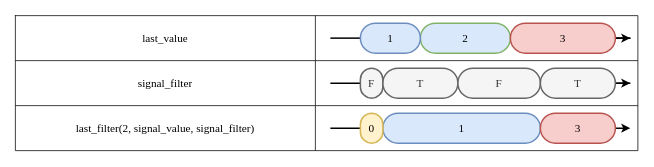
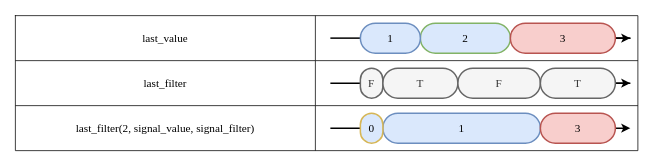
  <mxCell id="0" />
  <mxCell id="1" parent="0" />
  <mxCell id="2" value="" style="shape=table;startSize=0;container=1;collapsible=0;childLayout=tableLayout;fontSize=15;align=center;fontFamily=Lucida Console;strokeWidth=1;fillColor=none;" parent="1" vertex="1"><mxGeometry x="20" y="20" width="830" height="180" as="geometry" /></mxCell>
  <mxCell id="3" style="shape=tableRow;horizontal=0;startSize=0;swimlaneHead=0;swimlaneBody=0;strokeColor=inherit;top=0;left=0;bottom=0;right=0;collapsible=0;dropTarget=0;fillColor=none;points=[[0,0.5],[1,0.5]];portConstraint=eastwest;fontSize=15;fontFamily=Lucida Console;strokeWidth=2;" parent="2" vertex="1"><mxGeometry width="830" height="60" as="geometry" /></mxCell>
  <mxCell id="4" value="last_value" style="shape=partialRectangle;html=1;whiteSpace=wrap;connectable=0;strokeColor=inherit;overflow=hidden;fillColor=none;top=0;left=0;bottom=0;right=0;pointerEvents=1;fontSize=15;fontFamily=Lucida Console;align=center;strokeWidth=2;" parent="3" vertex="1"><mxGeometry width="400" height="60" as="geometry"><mxRectangle width="400" height="60" as="alternateBounds" /></mxGeometry></mxCell>
  <mxCell id="5" style="shape=partialRectangle;html=1;whiteSpace=wrap;connectable=0;strokeColor=inherit;overflow=hidden;fillColor=none;top=0;left=0;bottom=0;right=0;pointerEvents=1;fontSize=15;fontFamily=Lucida Console;align=center;strokeWidth=2;" parent="3" vertex="1"><mxGeometry x="400" width="430" height="60" as="geometry"><mxRectangle width="430" height="60" as="alternateBounds" /></mxGeometry></mxCell>
  <mxCell id="6" value="" style="shape=tableRow;horizontal=0;startSize=0;swimlaneHead=0;swimlaneBody=0;strokeColor=inherit;top=0;left=0;bottom=0;right=0;collapsible=0;dropTarget=0;fillColor=none;points=[[0,0.5],[1,0.5]];portConstraint=eastwest;fontSize=15;fontFamily=Lucida Console;strokeWidth=2;" parent="2" vertex="1"><mxGeometry y="60" width="830" height="60" as="geometry" /></mxCell>
- <mxCell id="7" value="signal_filter" style="shape=partialRectangle;html=1;whiteSpace=wrap;connectable=0;strokeColor=inherit;overflow=hidden;fillColor=none;top=0;left=0;bottom=0;right=0;pointerEvents=1;fontSize=15;fontFamily=Lucida Console;align=center;strokeWidth=2;" parent="6" vertex="1"><mxGeometry width="400" height="60" as="geometry"><mxRectangle width="400" height="60" as="alternateBounds" /></mxGeometry></mxCell>
+ <mxCell id="7" value="last_filter" style="shape=partialRectangle;html=1;whiteSpace=wrap;connectable=0;strokeColor=inherit;overflow=hidden;fillColor=none;top=0;left=0;bottom=0;right=0;pointerEvents=1;fontSize=15;fontFamily=Lucida Console;align=center;strokeWidth=2;" parent="6" vertex="1"><mxGeometry width="400" height="60" as="geometry"><mxRectangle width="400" height="60" as="alternateBounds" /></mxGeometry></mxCell>
  <mxCell id="8" value="" style="shape=partialRectangle;html=1;whiteSpace=wrap;connectable=0;strokeColor=inherit;overflow=hidden;fillColor=none;top=0;left=0;bottom=0;right=0;pointerEvents=1;fontSize=15;fontFamily=Lucida Console;align=center;strokeWidth=2;" parent="6" vertex="1"><mxGeometry x="400" width="430" height="60" as="geometry"><mxRectangle width="430" height="60" as="alternateBounds" /></mxGeometry></mxCell>
  <mxCell id="9" value="" style="shape=tableRow;horizontal=0;startSize=0;swimlaneHead=0;swimlaneBody=0;strokeColor=inherit;top=0;left=0;bottom=0;right=0;collapsible=0;dropTarget=0;fillColor=none;points=[[0,0.5],[1,0.5]];portConstraint=eastwest;fontSize=15;fontFamily=Lucida Console;strokeWidth=2;" parent="2" vertex="1"><mxGeometry y="120" width="830" height="60" as="geometry" /></mxCell>
  <mxCell id="10" value="last_filter(2, signal_value, signal_filter)" style="shape=partialRectangle;html=1;whiteSpace=wrap;connectable=0;strokeColor=inherit;overflow=hidden;fillColor=none;top=0;left=0;bottom=0;right=0;pointerEvents=1;fontSize=15;fontFamily=Lucida Console;align=center;strokeWidth=2;" parent="9" vertex="1"><mxGeometry width="400" height="60" as="geometry"><mxRectangle width="400" height="60" as="alternateBounds" /></mxGeometry></mxCell>
  <mxCell id="11" value="" style="shape=partialRectangle;html=1;whiteSpace=wrap;connectable=0;strokeColor=inherit;overflow=hidden;fillColor=none;top=0;left=0;bottom=0;right=0;pointerEvents=1;fontSize=15;fontFamily=Lucida Console;align=center;strokeWidth=2;" parent="9" vertex="1"><mxGeometry x="400" width="430" height="60" as="geometry"><mxRectangle width="430" height="60" as="alternateBounds" /></mxGeometry></mxCell>
  <mxCell id="12" value="" style="group;fontFamily=Lucida Console;fontSize=15;strokeWidth=2;" parent="1" vertex="1" connectable="0"><mxGeometry x="440" y="150" width="400" height="40" as="geometry" /></mxCell>
  <mxCell id="13" value="" style="endArrow=classic;html=1;rounded=0;endFill=1;fontFamily=Lucida Console;fontSize=15;strokeWidth=2;" parent="12" edge="1"><mxGeometry width="50" height="50" relative="1" as="geometry"><mxPoint x="320.0" y="20" as="sourcePoint" /><mxPoint x="400" y="20" as="targetPoint" /></mxGeometry></mxCell>
  <mxCell id="14" value="" style="endArrow=none;html=1;rounded=0;endFill=0;fontFamily=Lucida Console;fontSize=15;strokeWidth=2;" parent="12" edge="1"><mxGeometry width="50" height="50" relative="1" as="geometry"><mxPoint y="20" as="sourcePoint" /><mxPoint x="70.0" y="20" as="targetPoint" /></mxGeometry></mxCell>
  <mxCell id="15" value="" style="endArrow=none;html=1;rounded=0;endFill=0;fontFamily=Lucida Console;fontSize=15;strokeWidth=2;" parent="12" edge="1"><mxGeometry width="50" height="50" relative="1" as="geometry"><mxPoint x="110.0" y="20" as="sourcePoint" /><mxPoint x="270" y="20" as="targetPoint" /></mxGeometry></mxCell>
  <mxCell id="16" value="" style="endArrow=none;html=1;rounded=0;endFill=0;fontFamily=Lucida Console;fontSize=15;strokeWidth=2;" parent="12" edge="1"><mxGeometry width="50" height="50" relative="1" as="geometry"><mxPoint x="270" y="20" as="sourcePoint" /><mxPoint x="280.0" y="20" as="targetPoint" /></mxGeometry></mxCell>
  <mxCell id="17" value="1" style="rounded=1;whiteSpace=wrap;html=1;fillColor=#dae8fc;strokeColor=#6c8ebf;strokeWidth=2;arcSize=50;fontFamily=Lucida Console;fontSize=15;" vertex="1" parent="12"><mxGeometry x="70" width="210" height="40" as="geometry" /></mxCell>
  <mxCell id="18" value="3" style="rounded=1;whiteSpace=wrap;html=1;fillColor=#f8cecc;strokeColor=#b85450;strokeWidth=2;arcSize=50;fontFamily=Lucida Console;fontSize=15;" vertex="1" parent="12"><mxGeometry x="280" width="100" height="40" as="geometry" /></mxCell>
- <mxCell id="19" value="0" style="rounded=1;whiteSpace=wrap;html=1;fillColor=#fff2cc;strokeColor=#d6b656;strokeWidth=2;arcSize=50;fontFamily=Lucida Console;fontSize=15;" vertex="1" parent="12"><mxGeometry x="40" width="30" height="40" as="geometry" /></mxCell>
+ <mxCell id="19" value="0" style="rounded=1;whiteSpace=wrap;html=1;fillColor=#dae8fc;strokeColor=#d6b656;strokeWidth=2;arcSize=50;fontFamily=Lucida Console;fontSize=15;" vertex="1" parent="12"><mxGeometry x="40" width="30" height="40" as="geometry" /></mxCell>
  <mxCell id="20" value="" style="group;fontFamily=Lucida Console;fontSize=15;strokeWidth=2;" parent="1" vertex="1" connectable="0"><mxGeometry x="440" y="90" width="400" height="40" as="geometry" /></mxCell>
  <mxCell id="21" value="" style="endArrow=classic;html=1;rounded=0;fontFamily=Lucida Console;fontSize=15;strokeWidth=2;" parent="20" edge="1"><mxGeometry width="50" height="50" relative="1" as="geometry"><mxPoint x="270.0" y="20" as="sourcePoint" /><mxPoint x="400" y="20" as="targetPoint" /></mxGeometry></mxCell>
  <mxCell id="22" value="" style="endArrow=none;html=1;rounded=0;endFill=0;fontFamily=Lucida Console;fontSize=15;strokeWidth=2;" parent="20" edge="1"><mxGeometry width="50" height="50" relative="1" as="geometry"><mxPoint y="20" as="sourcePoint" /><mxPoint x="70.0" y="20" as="targetPoint" /></mxGeometry></mxCell>
  <mxCell id="23" value="" style="endArrow=none;html=1;rounded=0;endFill=0;fontFamily=Lucida Console;fontSize=15;strokeWidth=2;" parent="20" edge="1"><mxGeometry width="50" height="50" relative="1" as="geometry"><mxPoint x="110.0" y="20" as="sourcePoint" /><mxPoint x="400" y="20" as="targetPoint" /></mxGeometry></mxCell>
  <mxCell id="24" value="" style="endArrow=none;html=1;rounded=0;endFill=0;fontFamily=Lucida Console;fontSize=15;strokeWidth=2;" parent="20" edge="1"><mxGeometry width="50" height="50" relative="1" as="geometry"><mxPoint x="210.0" y="20" as="sourcePoint" /><mxPoint x="270" y="20" as="targetPoint" /></mxGeometry></mxCell>
  <mxCell id="25" value="F" style="rounded=1;whiteSpace=wrap;html=1;fillColor=#f5f5f5;strokeColor=#666666;strokeWidth=2;arcSize=50;fontFamily=Lucida Console;fontSize=15;fontColor=#333333;" vertex="1" parent="20"><mxGeometry x="40" width="30" height="40" as="geometry" /></mxCell>
  <mxCell id="26" value="T" style="rounded=1;whiteSpace=wrap;html=1;fillColor=#f5f5f5;strokeColor=#666666;strokeWidth=2;arcSize=50;fontFamily=Lucida Console;fontSize=15;fontColor=#333333;" vertex="1" parent="20"><mxGeometry x="70" width="100" height="40" as="geometry" /></mxCell>
  <mxCell id="27" value="F" style="rounded=1;whiteSpace=wrap;html=1;fillColor=#f5f5f5;strokeColor=#666666;strokeWidth=2;arcSize=50;fontFamily=Lucida Console;fontSize=15;fontColor=#333333;" vertex="1" parent="20"><mxGeometry x="170" width="110" height="40" as="geometry" /></mxCell>
  <mxCell id="28" value="T" style="rounded=1;whiteSpace=wrap;html=1;fillColor=#f5f5f5;strokeColor=#666666;strokeWidth=2;arcSize=50;fontFamily=Lucida Console;fontSize=15;fontColor=#333333;" vertex="1" parent="20"><mxGeometry x="280" width="100" height="40" as="geometry" /></mxCell>
  <mxCell id="29" value="" style="group;fontFamily=Lucida Console;fontSize=15;strokeWidth=2;" parent="1" vertex="1" connectable="0"><mxGeometry x="440" y="30" width="400" height="40" as="geometry" /></mxCell>
  <mxCell id="30" value="" style="endArrow=classic;html=1;rounded=0;fontFamily=Lucida Console;fontSize=15;strokeWidth=2;" parent="29" edge="1"><mxGeometry width="50" height="50" relative="1" as="geometry"><mxPoint x="280.0" y="20" as="sourcePoint" /><mxPoint x="400" y="20" as="targetPoint" /></mxGeometry></mxCell>
  <mxCell id="31" value="" style="endArrow=none;html=1;rounded=0;endFill=0;fontFamily=Lucida Console;fontSize=15;strokeWidth=2;" parent="29" edge="1"><mxGeometry width="50" height="50" relative="1" as="geometry"><mxPoint y="20" as="sourcePoint" /><mxPoint x="40.0" y="20" as="targetPoint" /></mxGeometry></mxCell>
  <mxCell id="32" value="" style="endArrow=none;html=1;rounded=0;endFill=0;fontFamily=Lucida Console;fontSize=15;strokeWidth=2;" parent="29" edge="1"><mxGeometry width="50" height="50" relative="1" as="geometry"><mxPoint x="80.0" y="20" as="sourcePoint" /><mxPoint x="400" y="20" as="targetPoint" /></mxGeometry></mxCell>
  <mxCell id="33" value="" style="endArrow=none;html=1;rounded=0;endFill=0;fontFamily=Lucida Console;fontSize=15;strokeWidth=2;" parent="29" edge="1"><mxGeometry width="50" height="50" relative="1" as="geometry"><mxPoint x="160.0" y="20" as="sourcePoint" /><mxPoint x="400" y="20" as="targetPoint" /></mxGeometry></mxCell>
  <mxCell id="34" value="2" style="rounded=1;whiteSpace=wrap;html=1;fillColor=#dae8fc;strokeColor=#82b366;strokeWidth=2;arcSize=50;fontFamily=Lucida Console;fontSize=15;" vertex="1" parent="29"><mxGeometry x="120" width="120" height="40" as="geometry" /></mxCell>
  <mxCell id="35" value="1" style="rounded=1;whiteSpace=wrap;html=1;fillColor=#dae8fc;strokeColor=#6c8ebf;strokeWidth=2;arcSize=50;fontFamily=Lucida Console;fontSize=15;" vertex="1" parent="29"><mxGeometry x="40" width="80" height="40" as="geometry" /></mxCell>
  <mxCell id="36" value="3" style="rounded=1;whiteSpace=wrap;html=1;fillColor=#f8cecc;strokeColor=#b85450;strokeWidth=2;arcSize=50;fontFamily=Lucida Console;fontSize=15;" vertex="1" parent="29"><mxGeometry x="240" width="140" height="40" as="geometry" /></mxCell>
